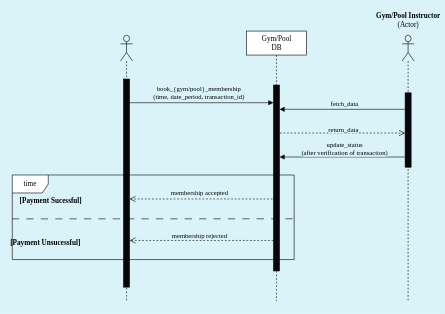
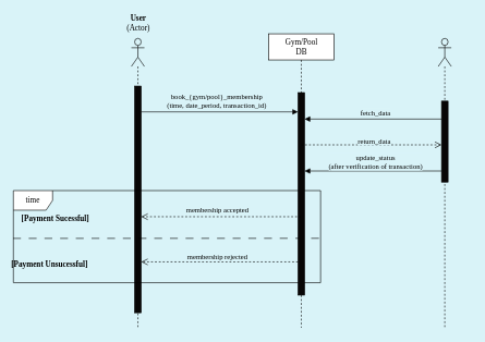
  <mxCell id="0" />
  <mxCell id="1" parent="0" />
  <mxCell id="2" value="" style="shape=umlLifeline;perimeter=lifelinePerimeter;whiteSpace=wrap;html=1;container=1;dropTarget=0;collapsible=0;recursiveResize=0;outlineConnect=0;portConstraint=eastwest;newEdgeStyle={&quot;curved&quot;:0,&quot;rounded&quot;:0};participant=umlActor;fillColor=none;size=43;" vertex="1" parent="1"><mxGeometry x="200.5" y="58" width="20" height="443" as="geometry" /></mxCell>
  <mxCell id="3" value="" style="html=1;points=[[0,0,0,0,5],[0,1,0,0,-5],[1,0,0,0,5],[1,1,0,0,-5]];perimeter=orthogonalPerimeter;outlineConnect=0;targetShapes=umlLifeline;portConstraint=eastwest;newEdgeStyle={&quot;curved&quot;:0,&quot;rounded&quot;:0};fillColor=#080606;strokeColor=#000000;" vertex="1" parent="2"><mxGeometry x="5" y="73" width="10" height="347" as="geometry" /></mxCell>
+ <mxCell id="4" value="User&lt;br&gt;&lt;span style=&quot;font-weight: normal;&quot;&gt;(Actor)&lt;/span&gt;" style="text;align=center;fontStyle=1;verticalAlign=middle;spacingLeft=3;spacingRight=3;strokeColor=none;rotatable=0;points=[[0,0.5],[1,0.5]];portConstraint=eastwest;html=1;fontFamily=Poppins;fontSource=https%3A%2F%2Ffonts.googleapis.com%2Fcss%3Ffamily%3DPoppins;" vertex="1" parent="1"><mxGeometry x="170.5" y="21" width="80" height="26" as="geometry" /></mxCell>
  <mxCell id="5" value="" style="html=1;verticalAlign=bottom;endArrow=block;curved=0;rounded=0;" edge="1" parent="1"><mxGeometry x="-0.001" relative="1" as="geometry"><mxPoint x="215.5" y="170.5" as="sourcePoint" /><mxPoint x="455.5" y="170.5" as="targetPoint" /><mxPoint as="offset" /></mxGeometry></mxCell>
  <mxCell id="6" value="book_{gym/pool}_membership&lt;br&gt;(time, date_period, transaction_id)" style="edgeLabel;html=1;align=center;verticalAlign=middle;resizable=0;points=[];fontFamily=Poppins;fontSource=https%3A%2F%2Ffonts.googleapis.com%2Fcss%3Ffamily%3DPoppins;labelBackgroundColor=#D9F3F8;" vertex="1" connectable="0" parent="5"><mxGeometry x="-0.037" y="-2" relative="1" as="geometry"><mxPoint x="-1" y="-19" as="offset" /></mxGeometry></mxCell>
  <mxCell id="7" value="&lt;font data-font-src=&quot;https://fonts.googleapis.com/css?family=Poppins&quot; face=&quot;Poppins&quot;&gt;time&lt;/font&gt;" style="shape=umlFrame;whiteSpace=wrap;html=1;pointerEvents=0;" vertex="1" parent="1"><mxGeometry x="20" y="291" width="470" height="141" as="geometry" /></mxCell>
  <mxCell id="8" value="" style="endArrow=none;dashed=1;html=1;rounded=0;entryX=0.999;entryY=0.518;entryDx=0;entryDy=0;entryPerimeter=0;exitX=-0.001;exitY=0.519;exitDx=0;exitDy=0;exitPerimeter=0;dashPattern=12 12;" edge="1" parent="1" source="7" target="7"><mxGeometry width="50" height="50" relative="1" as="geometry"><mxPoint x="60.5" y="272.91" as="sourcePoint" /><mxPoint x="520.5" y="271.02" as="targetPoint" /></mxGeometry></mxCell>
  <mxCell id="9" value="&lt;font data-font-src=&quot;https://fonts.googleapis.com/css?family=Poppins&quot; face=&quot;Poppins&quot;&gt;Gym/Pool&lt;br&gt;DB&lt;/font&gt;" style="shape=umlLifeline;perimeter=lifelinePerimeter;whiteSpace=wrap;html=1;container=1;dropTarget=0;collapsible=0;recursiveResize=0;outlineConnect=0;portConstraint=eastwest;newEdgeStyle={&quot;curved&quot;:0,&quot;rounded&quot;:0};" vertex="1" parent="1"><mxGeometry x="410.5" y="51" width="100" height="450" as="geometry" /></mxCell>
  <mxCell id="10" value="" style="html=1;points=[[0,0,0,0,5],[0,1,0,0,-5],[1,0,0,0,5],[1,1,0,0,-5]];perimeter=orthogonalPerimeter;outlineConnect=0;targetShapes=umlLifeline;portConstraint=eastwest;newEdgeStyle={&quot;curved&quot;:0,&quot;rounded&quot;:0};fillColor=#080606;strokeColor=#000000;" vertex="1" parent="9"><mxGeometry x="45" y="90" width="10" height="310" as="geometry" /></mxCell>
  <mxCell id="11" value="" style="html=1;verticalAlign=bottom;endArrow=open;dashed=1;endSize=8;curved=0;rounded=0;" edge="1" parent="1"><mxGeometry relative="1" as="geometry"><mxPoint x="460" y="331" as="sourcePoint" /><mxPoint x="215.5" y="331" as="targetPoint" /></mxGeometry></mxCell>
  <mxCell id="12" value="membership accepted" style="edgeLabel;html=1;align=center;verticalAlign=middle;resizable=0;points=[];fontFamily=Poppins;fontSource=https%3A%2F%2Ffonts.googleapis.com%2Fcss%3Ffamily%3DPoppins;labelBackgroundColor=#D9F3F8;" vertex="1" connectable="0" parent="11"><mxGeometry x="0.034" y="-1" relative="1" as="geometry"><mxPoint x="-3" y="-10" as="offset" /></mxGeometry></mxCell>
  <mxCell id="13" value="" style="html=1;verticalAlign=bottom;endArrow=open;dashed=1;endSize=8;curved=0;rounded=0;" edge="1" parent="1"><mxGeometry relative="1" as="geometry"><mxPoint x="455.5" y="400.17" as="sourcePoint" /><mxPoint x="215.5" y="400.17" as="targetPoint" /></mxGeometry></mxCell>
  <mxCell id="14" value="membership rejected" style="edgeLabel;html=1;align=center;verticalAlign=middle;resizable=0;points=[];fontFamily=Poppins;fontSource=https%3A%2F%2Ffonts.googleapis.com%2Fcss%3Ffamily%3DPoppins;labelBackgroundColor=#D9F3F8;" vertex="1" connectable="0" parent="13"><mxGeometry x="0.034" y="-1" relative="1" as="geometry"><mxPoint y="-8" as="offset" /></mxGeometry></mxCell>
  <mxCell id="15" value="[Payment Sucessful]" style="text;align=center;fontStyle=1;verticalAlign=middle;spacingLeft=3;spacingRight=3;strokeColor=none;rotatable=0;points=[[0,0.5],[1,0.5]];portConstraint=eastwest;html=1;fontFamily=Poppins;fontSource=https%3A%2F%2Ffonts.googleapis.com%2Fcss%3Ffamily%3DPoppins;" vertex="1" parent="1"><mxGeometry x="43.5" y="321" width="80" height="26" as="geometry" /></mxCell>
  <mxCell id="16" value="[Payment Unsucessful]" style="text;align=center;fontStyle=1;verticalAlign=middle;spacingLeft=3;spacingRight=3;strokeColor=none;rotatable=0;points=[[0,0.5],[1,0.5]];portConstraint=eastwest;html=1;fontFamily=Poppins;fontSource=https%3A%2F%2Ffonts.googleapis.com%2Fcss%3Ffamily%3DPoppins;" vertex="1" parent="1"><mxGeometry x="35" y="391" width="80" height="26" as="geometry" /></mxCell>
  <mxCell id="17" value="" style="shape=umlLifeline;perimeter=lifelinePerimeter;whiteSpace=wrap;html=1;container=1;dropTarget=0;collapsible=0;recursiveResize=0;outlineConnect=0;portConstraint=eastwest;newEdgeStyle={&quot;curved&quot;:0,&quot;rounded&quot;:0};participant=umlActor;fillColor=none;size=43;" vertex="1" parent="1"><mxGeometry x="670" y="58" width="20" height="443" as="geometry" /></mxCell>
  <mxCell id="18" value="" style="html=1;points=[[0,0,0,0,5],[0,1,0,0,-5],[1,0,0,0,5],[1,1,0,0,-5]];perimeter=orthogonalPerimeter;outlineConnect=0;targetShapes=umlLifeline;portConstraint=eastwest;newEdgeStyle={&quot;curved&quot;:0,&quot;rounded&quot;:0};fillColor=#080606;strokeColor=#000000;" vertex="1" parent="17"><mxGeometry x="5" y="96" width="10" height="124" as="geometry" /></mxCell>
- <mxCell id="19" value="Gym/Pool Instructor&lt;br&gt;&lt;span style=&quot;font-weight: normal;&quot;&gt;(Actor)&lt;/span&gt;" style="text;align=center;fontStyle=1;verticalAlign=middle;spacingLeft=3;spacingRight=3;strokeColor=none;rotatable=0;points=[[0,0.5],[1,0.5]];portConstraint=eastwest;html=1;fontFamily=Poppins;fontSource=https%3A%2F%2Ffonts.googleapis.com%2Fcss%3Ffamily%3DPoppins;" vertex="1" parent="1"><mxGeometry x="640" y="20" width="80" height="26" as="geometry" /></mxCell>
  <mxCell id="20" value="" style="html=1;verticalAlign=bottom;endArrow=block;curved=0;rounded=0;" edge="1" parent="1"><mxGeometry x="-0.001" relative="1" as="geometry"><mxPoint x="675" y="181.5" as="sourcePoint" /><mxPoint x="465.5" y="181.5" as="targetPoint" /><mxPoint as="offset" /></mxGeometry></mxCell>
  <mxCell id="21" value="fetch_data" style="edgeLabel;html=1;align=center;verticalAlign=middle;resizable=0;points=[];fontFamily=Poppins;fontSource=https%3A%2F%2Ffonts.googleapis.com%2Fcss%3Ffamily%3DPoppins;labelBackgroundColor=#D9F3F8;" vertex="1" connectable="0" parent="20"><mxGeometry x="-0.037" y="-2" relative="1" as="geometry"><mxPoint x="-1" y="-8" as="offset" /></mxGeometry></mxCell>
  <mxCell id="22" value="" style="html=1;verticalAlign=bottom;endArrow=open;dashed=1;endSize=8;curved=0;rounded=0;" edge="1" parent="1"><mxGeometry relative="1" as="geometry"><mxPoint x="460.167" y="221" as="sourcePoint" /><mxPoint x="675" y="221" as="targetPoint" /></mxGeometry></mxCell>
  <mxCell id="23" value="return_data" style="edgeLabel;html=1;align=center;verticalAlign=middle;resizable=0;points=[];fontFamily=Poppins;fontSource=https%3A%2F%2Ffonts.googleapis.com%2Fcss%3Ffamily%3DPoppins;labelBackgroundColor=#D9F3F8;" vertex="1" connectable="0" parent="22"><mxGeometry x="0.034" y="-1" relative="1" as="geometry"><mxPoint y="-8" as="offset" /></mxGeometry></mxCell>
  <mxCell id="24" value="" style="html=1;verticalAlign=bottom;endArrow=block;curved=0;rounded=0;" edge="1" parent="1"><mxGeometry x="-0.001" relative="1" as="geometry"><mxPoint x="675" y="261" as="sourcePoint" /><mxPoint x="465.5" y="261" as="targetPoint" /><mxPoint as="offset" /></mxGeometry></mxCell>
  <mxCell id="25" value="update_status&lt;br&gt;(after verification of transaction)" style="edgeLabel;html=1;align=center;verticalAlign=middle;resizable=0;points=[];fontFamily=Poppins;fontSource=https%3A%2F%2Ffonts.googleapis.com%2Fcss%3Ffamily%3DPoppins;labelBackgroundColor=#D9F3F8;" vertex="1" connectable="0" parent="24"><mxGeometry x="-0.037" y="-2" relative="1" as="geometry"><mxPoint x="-1" y="-13" as="offset" /></mxGeometry></mxCell>
